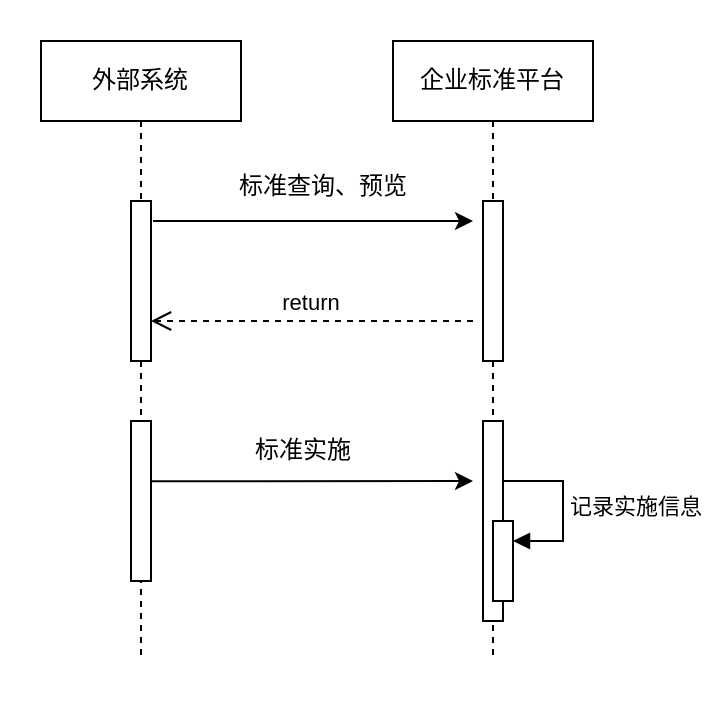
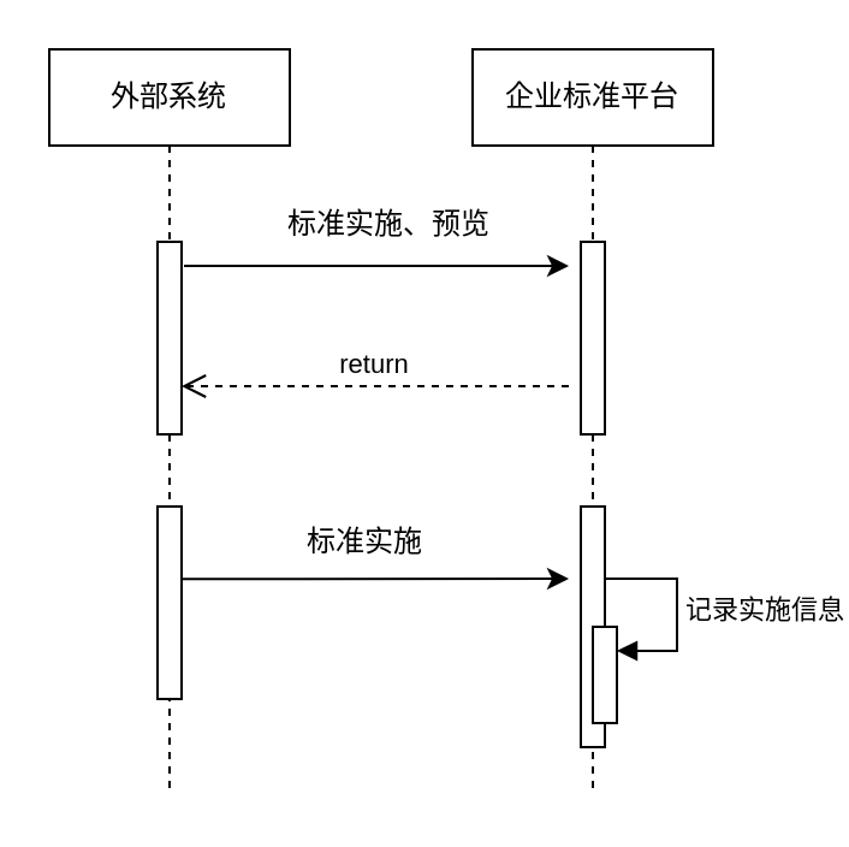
  <mxCell id="0" />
  <mxCell id="1" parent="0" />
  <mxCell id="2" value="企业标准平台" style="shape=umlLifeline;perimeter=lifelinePerimeter;whiteSpace=wrap;html=1;container=1;dropTarget=0;collapsible=0;recursiveResize=0;outlineConnect=0;portConstraint=eastwest;newEdgeStyle={&quot;edgeStyle&quot;:&quot;elbowEdgeStyle&quot;,&quot;elbow&quot;:&quot;vertical&quot;,&quot;curved&quot;:0,&quot;rounded&quot;:0};" vertex="1" parent="1"><mxGeometry x="196" y="20" width="100" height="310" as="geometry" /></mxCell>
  <mxCell id="3" value="" style="html=1;points=[];perimeter=orthogonalPerimeter;outlineConnect=0;targetShapes=umlLifeline;portConstraint=eastwest;newEdgeStyle={&quot;edgeStyle&quot;:&quot;elbowEdgeStyle&quot;,&quot;elbow&quot;:&quot;vertical&quot;,&quot;curved&quot;:0,&quot;rounded&quot;:0};" vertex="1" parent="2"><mxGeometry x="45" y="80" width="10" height="80" as="geometry" /></mxCell>
  <mxCell id="4" value="" style="html=1;points=[];perimeter=orthogonalPerimeter;outlineConnect=0;targetShapes=umlLifeline;portConstraint=eastwest;newEdgeStyle={&quot;edgeStyle&quot;:&quot;elbowEdgeStyle&quot;,&quot;elbow&quot;:&quot;vertical&quot;,&quot;curved&quot;:0,&quot;rounded&quot;:0};" vertex="1" parent="2"><mxGeometry x="45" y="190" width="10" height="100" as="geometry" /></mxCell>
  <mxCell id="5" value="" style="html=1;points=[];perimeter=orthogonalPerimeter;outlineConnect=0;targetShapes=umlLifeline;portConstraint=eastwest;newEdgeStyle={&quot;edgeStyle&quot;:&quot;elbowEdgeStyle&quot;,&quot;elbow&quot;:&quot;vertical&quot;,&quot;curved&quot;:0,&quot;rounded&quot;:0};" vertex="1" parent="2"><mxGeometry x="50" y="240" width="10" height="40" as="geometry" /></mxCell>
  <mxCell id="6" value="记录实施信息" style="html=1;align=left;spacingLeft=2;endArrow=block;rounded=0;edgeStyle=orthogonalEdgeStyle;curved=0;rounded=0;" edge="1" target="5" parent="2"><mxGeometry relative="1" as="geometry"><mxPoint x="55" y="220" as="sourcePoint" /><Array as="points"><mxPoint x="85" y="250" /></Array></mxGeometry></mxCell>
  <mxCell id="7" value="外部系统" style="shape=umlLifeline;perimeter=lifelinePerimeter;whiteSpace=wrap;html=1;container=1;dropTarget=0;collapsible=0;recursiveResize=0;outlineConnect=0;portConstraint=eastwest;newEdgeStyle={&quot;edgeStyle&quot;:&quot;elbowEdgeStyle&quot;,&quot;elbow&quot;:&quot;vertical&quot;,&quot;curved&quot;:0,&quot;rounded&quot;:0};" vertex="1" parent="1"><mxGeometry x="20" y="20" width="100" height="310" as="geometry" /></mxCell>
  <mxCell id="8" value="" style="html=1;points=[];perimeter=orthogonalPerimeter;outlineConnect=0;targetShapes=umlLifeline;portConstraint=eastwest;newEdgeStyle={&quot;edgeStyle&quot;:&quot;elbowEdgeStyle&quot;,&quot;elbow&quot;:&quot;vertical&quot;,&quot;curved&quot;:0,&quot;rounded&quot;:0};" vertex="1" parent="7"><mxGeometry x="45" y="80" width="10" height="80" as="geometry" /></mxCell>
  <mxCell id="9" value="" style="html=1;points=[];perimeter=orthogonalPerimeter;outlineConnect=0;targetShapes=umlLifeline;portConstraint=eastwest;newEdgeStyle={&quot;edgeStyle&quot;:&quot;elbowEdgeStyle&quot;,&quot;elbow&quot;:&quot;vertical&quot;,&quot;curved&quot;:0,&quot;rounded&quot;:0};" vertex="1" parent="7"><mxGeometry x="45" y="190" width="10" height="80" as="geometry" /></mxCell>
  <mxCell id="10" style="edgeStyle=elbowEdgeStyle;rounded=0;orthogonalLoop=1;jettySize=auto;html=1;elbow=vertical;curved=0;" edge="1" parent="1"><mxGeometry relative="1" as="geometry"><mxPoint x="76" y="110" as="sourcePoint" /><mxPoint x="236" y="110" as="targetPoint" /><Array as="points" /></mxGeometry></mxCell>
- <mxCell id="11" value="标准查询、预览" style="text;html=1;align=center;verticalAlign=middle;resizable=0;points=[];autosize=1;strokeColor=none;fillColor=none;" vertex="1" parent="1"><mxGeometry x="106" y="78" width="110" height="30" as="geometry" /></mxCell>
+ <mxCell id="11" value="标准实施、预览" style="text;html=1;align=center;verticalAlign=middle;resizable=0;points=[];autosize=1;strokeColor=none;fillColor=none;" vertex="1" parent="1"><mxGeometry x="106" y="78" width="110" height="30" as="geometry" /></mxCell>
  <mxCell id="12" value="return" style="html=1;verticalAlign=bottom;endArrow=open;dashed=1;endSize=8;edgeStyle=elbowEdgeStyle;elbow=vertical;curved=0;rounded=0;" edge="1" parent="1" target="8"><mxGeometry relative="1" as="geometry"><mxPoint x="236" y="160" as="sourcePoint" /><mxPoint x="76" y="160" as="targetPoint" /></mxGeometry></mxCell>
  <mxCell id="13" style="edgeStyle=elbowEdgeStyle;rounded=0;orthogonalLoop=1;jettySize=auto;html=1;elbow=vertical;curved=0;" edge="1" parent="1"><mxGeometry relative="1" as="geometry"><mxPoint x="75" y="240.143" as="sourcePoint" /><mxPoint x="236" y="240" as="targetPoint" /></mxGeometry></mxCell>
  <mxCell id="14" value="标准实施" style="text;html=1;align=center;verticalAlign=middle;resizable=0;points=[];autosize=1;strokeColor=none;fillColor=none;" vertex="1" parent="1"><mxGeometry x="116" y="210" width="70" height="30" as="geometry" /></mxCell>
